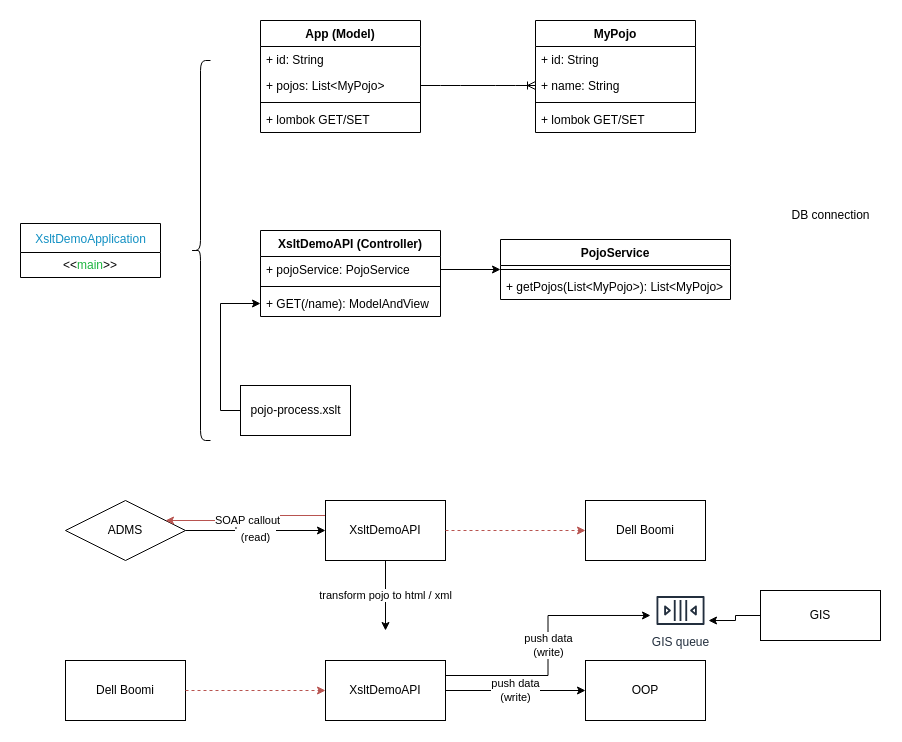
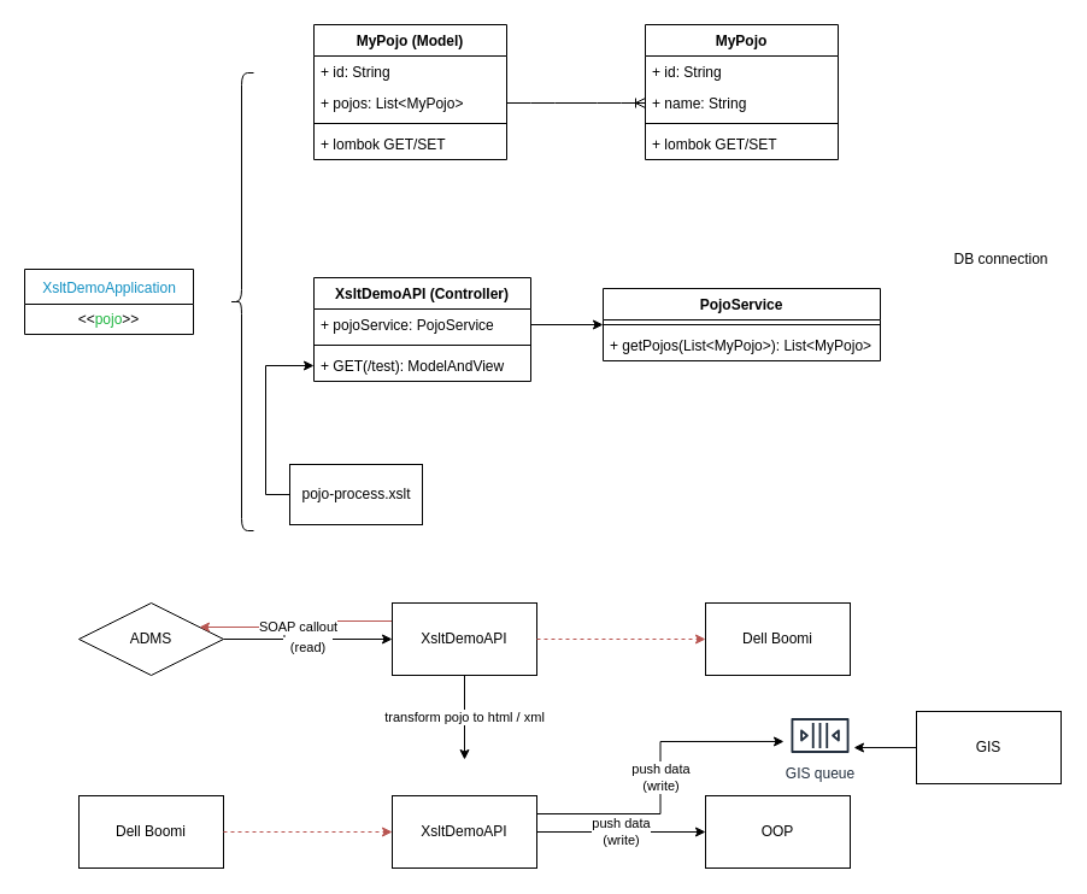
  <mxCell id="0" />
  <mxCell id="1" parent="0" />
  <mxCell id="2" value="&lt;p class=&quot;p1&quot; style=&quot;margin: 0px ; font-weight: 400 ; font-stretch: normal ; line-height: normal ; color: rgb(18 , 144 , 195)&quot;&gt;XsltDemoApplication&lt;/p&gt;" style="swimlane;fontStyle=1;align=center;verticalAlign=middle;childLayout=stackLayout;horizontal=1;startSize=29;horizontalStack=0;resizeParent=1;resizeParentMax=0;resizeLast=0;collapsible=0;marginBottom=0;html=1;" parent="1" vertex="1"><mxGeometry x="20" y="223" width="140" height="54" as="geometry" /></mxCell>
- <mxCell id="3" value="&amp;lt;&amp;lt;&lt;span style=&quot;color: rgb(30 , 181 , 64)&quot;&gt;main&lt;/span&gt;&lt;span&gt;&amp;gt;&amp;gt;&lt;/span&gt;" style="text;html=1;strokeColor=none;fillColor=none;align=center;verticalAlign=middle;spacingLeft=4;spacingRight=4;overflow=hidden;rotatable=0;points=[[0,0.5],[1,0.5]];portConstraint=eastwest;" parent="2" vertex="1"><mxGeometry y="29" width="140" height="25" as="geometry" /></mxCell>
+ <mxCell id="3" value="&amp;lt;&amp;lt;&lt;span style=&quot;color: rgb(30 , 181 , 64)&quot;&gt;pojo&lt;/span&gt;&lt;span&gt;&amp;gt;&amp;gt;&lt;/span&gt;" style="text;html=1;strokeColor=none;fillColor=none;align=center;verticalAlign=middle;spacingLeft=4;spacingRight=4;overflow=hidden;rotatable=0;points=[[0,0.5],[1,0.5]];portConstraint=eastwest;" parent="2" vertex="1"><mxGeometry y="29" width="140" height="25" as="geometry" /></mxCell>
  <mxCell id="4" value="XsltDemoAPI (Controller)" style="swimlane;fontStyle=1;align=center;verticalAlign=top;childLayout=stackLayout;horizontal=1;startSize=26;horizontalStack=0;resizeParent=1;resizeParentMax=0;resizeLast=0;collapsible=1;marginBottom=0;" parent="1" vertex="1"><mxGeometry x="260" y="230" width="180" height="86" as="geometry" /></mxCell>
  <mxCell id="5" value="+ pojoService: PojoService" style="text;strokeColor=none;fillColor=none;align=left;verticalAlign=top;spacingLeft=4;spacingRight=4;overflow=hidden;rotatable=0;points=[[0,0.5],[1,0.5]];portConstraint=eastwest;" parent="4" vertex="1"><mxGeometry y="26" width="180" height="26" as="geometry" /></mxCell>
  <mxCell id="6" value="" style="line;strokeWidth=1;fillColor=none;align=left;verticalAlign=middle;spacingTop=-1;spacingLeft=3;spacingRight=3;rotatable=0;labelPosition=right;points=[];portConstraint=eastwest;" parent="4" vertex="1"><mxGeometry y="52" width="180" height="8" as="geometry" /></mxCell>
- <mxCell id="7" value="+ GET(/name): ModelAndView" style="text;strokeColor=none;fillColor=none;align=left;verticalAlign=top;spacingLeft=4;spacingRight=4;overflow=hidden;rotatable=0;points=[[0,0.5],[1,0.5]];portConstraint=eastwest;" parent="4" vertex="1"><mxGeometry y="60" width="180" height="26" as="geometry" /></mxCell>
+ <mxCell id="7" value="+ GET(/test): ModelAndView" style="text;strokeColor=none;fillColor=none;align=left;verticalAlign=top;spacingLeft=4;spacingRight=4;overflow=hidden;rotatable=0;points=[[0,0.5],[1,0.5]];portConstraint=eastwest;" parent="4" vertex="1"><mxGeometry y="60" width="180" height="26" as="geometry" /></mxCell>
  <mxCell id="8" value="PojoService" style="swimlane;fontStyle=1;align=center;verticalAlign=top;childLayout=stackLayout;horizontal=1;startSize=26;horizontalStack=0;resizeParent=1;resizeParentMax=0;resizeLast=0;collapsible=1;marginBottom=0;" parent="1" vertex="1"><mxGeometry x="500" y="239" width="230" height="60" as="geometry" /></mxCell>
  <mxCell id="9" value="" style="line;strokeWidth=1;fillColor=none;align=left;verticalAlign=middle;spacingTop=-1;spacingLeft=3;spacingRight=3;rotatable=0;labelPosition=right;points=[];portConstraint=eastwest;" parent="8" vertex="1"><mxGeometry y="26" width="230" height="8" as="geometry" /></mxCell>
  <mxCell id="10" value="+ getPojos(List&lt;MyPojo&gt;): List&lt;MyPojo&gt;" style="text;strokeColor=none;fillColor=none;align=left;verticalAlign=top;spacingLeft=4;spacingRight=4;overflow=hidden;rotatable=0;points=[[0,0.5],[1,0.5]];portConstraint=eastwest;" parent="8" vertex="1"><mxGeometry y="34" width="230" height="26" as="geometry" /></mxCell>
  <mxCell id="11" value="MyPojo" style="swimlane;fontStyle=1;align=center;verticalAlign=top;childLayout=stackLayout;horizontal=1;startSize=26;horizontalStack=0;resizeParent=1;resizeParentMax=0;resizeLast=0;collapsible=1;marginBottom=0;" parent="1" vertex="1"><mxGeometry x="535" y="20" width="160" height="112" as="geometry" /></mxCell>
  <mxCell id="12" value="+ id: String" style="text;strokeColor=none;fillColor=none;align=left;verticalAlign=top;spacingLeft=4;spacingRight=4;overflow=hidden;rotatable=0;points=[[0,0.5],[1,0.5]];portConstraint=eastwest;" parent="11" vertex="1"><mxGeometry y="26" width="160" height="26" as="geometry" /></mxCell>
  <mxCell id="13" value="+ name: String" style="text;strokeColor=none;fillColor=none;align=left;verticalAlign=top;spacingLeft=4;spacingRight=4;overflow=hidden;rotatable=0;points=[[0,0.5],[1,0.5]];portConstraint=eastwest;" parent="11" vertex="1"><mxGeometry y="52" width="160" height="26" as="geometry" /></mxCell>
  <mxCell id="14" value="" style="line;strokeWidth=1;fillColor=none;align=left;verticalAlign=middle;spacingTop=-1;spacingLeft=3;spacingRight=3;rotatable=0;labelPosition=right;points=[];portConstraint=eastwest;" parent="11" vertex="1"><mxGeometry y="78" width="160" height="8" as="geometry" /></mxCell>
  <mxCell id="15" value="+ lombok GET/SET" style="text;strokeColor=none;fillColor=none;align=left;verticalAlign=top;spacingLeft=4;spacingRight=4;overflow=hidden;rotatable=0;points=[[0,0.5],[1,0.5]];portConstraint=eastwest;" parent="11" vertex="1"><mxGeometry y="86" width="160" height="26" as="geometry" /></mxCell>
- <mxCell id="16" value="App (Model)" style="swimlane;fontStyle=1;align=center;verticalAlign=top;childLayout=stackLayout;horizontal=1;startSize=26;horizontalStack=0;resizeParent=1;resizeParentMax=0;resizeLast=0;collapsible=1;marginBottom=0;" parent="1" vertex="1"><mxGeometry x="260" y="20" width="160" height="112" as="geometry"><mxRectangle x="460" y="40" width="100" height="26" as="alternateBounds" /></mxGeometry></mxCell>
+ <mxCell id="16" value="MyPojo (Model)" style="swimlane;fontStyle=1;align=center;verticalAlign=top;childLayout=stackLayout;horizontal=1;startSize=26;horizontalStack=0;resizeParent=1;resizeParentMax=0;resizeLast=0;collapsible=1;marginBottom=0;" parent="1" vertex="1"><mxGeometry x="260" y="20" width="160" height="112" as="geometry"><mxRectangle x="460" y="40" width="100" height="26" as="alternateBounds" /></mxGeometry></mxCell>
  <mxCell id="17" value="+ id: String" style="text;strokeColor=none;fillColor=none;align=left;verticalAlign=top;spacingLeft=4;spacingRight=4;overflow=hidden;rotatable=0;points=[[0,0.5],[1,0.5]];portConstraint=eastwest;" parent="16" vertex="1"><mxGeometry y="26" width="160" height="26" as="geometry" /></mxCell>
  <mxCell id="18" value="+ pojos: List&lt;MyPojo&gt;" style="text;strokeColor=none;fillColor=none;align=left;verticalAlign=top;spacingLeft=4;spacingRight=4;overflow=hidden;rotatable=0;points=[[0,0.5],[1,0.5]];portConstraint=eastwest;" parent="16" vertex="1"><mxGeometry y="52" width="160" height="26" as="geometry" /></mxCell>
  <mxCell id="19" value="" style="line;strokeWidth=1;fillColor=none;align=left;verticalAlign=middle;spacingTop=-1;spacingLeft=3;spacingRight=3;rotatable=0;labelPosition=right;points=[];portConstraint=eastwest;" parent="16" vertex="1"><mxGeometry y="78" width="160" height="8" as="geometry" /></mxCell>
  <mxCell id="20" value="+ lombok GET/SET" style="text;strokeColor=none;fillColor=none;align=left;verticalAlign=top;spacingLeft=4;spacingRight=4;overflow=hidden;rotatable=0;points=[[0,0.5],[1,0.5]];portConstraint=eastwest;" parent="16" vertex="1"><mxGeometry y="86" width="160" height="26" as="geometry" /></mxCell>
  <mxCell id="21" value="" style="edgeStyle=entityRelationEdgeStyle;fontSize=12;html=1;endArrow=ERoneToMany;entryX=0;entryY=0.5;entryDx=0;entryDy=0;exitX=1;exitY=0.5;exitDx=0;exitDy=0;" parent="1" source="18" target="13" edge="1"><mxGeometry width="100" height="100" relative="1" as="geometry"><mxPoint x="290" y="400" as="sourcePoint" /><mxPoint x="390" y="300" as="targetPoint" /></mxGeometry></mxCell>
  <mxCell id="22" value="" style="shape=curlyBracket;whiteSpace=wrap;html=1;rounded=1;" parent="1" vertex="1"><mxGeometry x="190" y="60" width="20" height="380" as="geometry" /></mxCell>
  <mxCell id="23" style="edgeStyle=orthogonalEdgeStyle;rounded=0;orthogonalLoop=1;jettySize=auto;html=1;entryX=0;entryY=0.5;entryDx=0;entryDy=0;exitX=0;exitY=0.5;exitDx=0;exitDy=0;" parent="1" source="24" target="7" edge="1"><mxGeometry relative="1" as="geometry" /></mxCell>
  <mxCell id="24" value="pojo-process.xslt" style="html=1;" parent="1" vertex="1"><mxGeometry x="240" y="385" width="110" height="50" as="geometry" /></mxCell>
  <mxCell id="25" style="edgeStyle=orthogonalEdgeStyle;rounded=0;orthogonalLoop=1;jettySize=auto;html=1;entryX=0;entryY=0.5;entryDx=0;entryDy=0;" parent="1" source="5" target="8" edge="1"><mxGeometry relative="1" as="geometry" /></mxCell>
  <mxCell id="26" value="pull data&lt;br&gt;(read)" style="edgeStyle=orthogonalEdgeStyle;rounded=0;orthogonalLoop=1;jettySize=auto;html=1;" parent="1" source="27" target="29" edge="1"><mxGeometry relative="1" as="geometry" /></mxCell>
  <mxCell id="27" value="ADMS" style="rhombus;whiteSpace=wrap;html=1;" parent="1" vertex="1"><mxGeometry x="65" y="500" width="120" height="60" as="geometry" /></mxCell>
  <mxCell id="28" value="SOAP callout" style="edgeStyle=orthogonalEdgeStyle;rounded=0;orthogonalLoop=1;jettySize=auto;html=1;exitX=0;exitY=0.25;exitDx=0;exitDy=0;entryX=1;entryY=0.25;entryDx=0;entryDy=0;fillColor=#f8cecc;strokeColor=#b85450;" parent="1" source="29" target="27" edge="1"><mxGeometry relative="1" as="geometry" /></mxCell>
  <mxCell id="29" value="XsltDemoAPI" style="rounded=0;whiteSpace=wrap;html=1;" parent="1" vertex="1"><mxGeometry x="325" y="500" width="120" height="60" as="geometry" /></mxCell>
  <mxCell id="30" value="Dell Boomi" style="rounded=0;whiteSpace=wrap;html=1;" parent="1" vertex="1"><mxGeometry x="585" y="500" width="120" height="60" as="geometry" /></mxCell>
  <mxCell id="31" style="edgeStyle=orthogonalEdgeStyle;rounded=0;orthogonalLoop=1;jettySize=auto;html=1;exitX=1;exitY=0.5;exitDx=0;exitDy=0;dashed=1;fillColor=#f8cecc;strokeColor=#b85450;" parent="1" source="29" target="30" edge="1"><mxGeometry relative="1" as="geometry"><mxPoint x="485" y="530" as="sourcePoint" /><mxPoint x="335" y="540" as="targetPoint" /></mxGeometry></mxCell>
  <mxCell id="32" value="DB connection" style="text;html=1;align=center;verticalAlign=middle;resizable=0;points=[];autosize=1;strokeColor=none;" parent="1" vertex="1"><mxGeometry x="785" y="205" width="90" height="20" as="geometry" /></mxCell>
  <mxCell id="33" value="transform pojo to html / xml" style="endArrow=classic;html=1;exitX=0.5;exitY=1;exitDx=0;exitDy=0;" parent="1" source="29" edge="1"><mxGeometry width="50" height="50" relative="1" as="geometry"><mxPoint x="435" y="340" as="sourcePoint" /><mxPoint x="385" y="630" as="targetPoint" /></mxGeometry></mxCell>
  <mxCell id="34" value="Dell Boomi" style="rounded=0;whiteSpace=wrap;html=1;" parent="1" vertex="1"><mxGeometry x="65" y="660" width="120" height="60" as="geometry" /></mxCell>
  <mxCell id="35" value="XsltDemoAPI" style="rounded=0;whiteSpace=wrap;html=1;" parent="1" vertex="1"><mxGeometry x="325" y="660" width="120" height="60" as="geometry" /></mxCell>
  <mxCell id="36" value="" style="edgeStyle=orthogonalEdgeStyle;rounded=0;orthogonalLoop=1;jettySize=auto;html=1;exitX=1;exitY=0.5;exitDx=0;exitDy=0;entryX=0;entryY=0.5;entryDx=0;entryDy=0;dashed=1;fillColor=#f8cecc;strokeColor=#b85450;" parent="1" source="34" target="35" edge="1"><mxGeometry relative="1" as="geometry"><mxPoint x="195" y="540" as="sourcePoint" /><mxPoint x="335" y="540" as="targetPoint" /></mxGeometry></mxCell>
  <mxCell id="37" value="push data&lt;br&gt;(write)" style="edgeStyle=orthogonalEdgeStyle;rounded=0;orthogonalLoop=1;jettySize=auto;html=1;exitX=1;exitY=0.5;exitDx=0;exitDy=0;fillColor=#f8cecc;entryX=0;entryY=0.5;entryDx=0;entryDy=0;" parent="1" source="35" edge="1"><mxGeometry relative="1" as="geometry"><mxPoint x="455" y="540" as="sourcePoint" /><mxPoint x="585" y="690" as="targetPoint" /></mxGeometry></mxCell>
  <mxCell id="38" value="OOP" style="rounded=0;whiteSpace=wrap;html=1;" parent="1" vertex="1"><mxGeometry x="585" y="660" width="120" height="60" as="geometry" /></mxCell>
  <mxCell id="39" value="GIS queue" style="outlineConnect=0;fontColor=#232F3E;gradientColor=none;strokeColor=#232F3E;fillColor=#ffffff;dashed=0;verticalLabelPosition=bottom;verticalAlign=top;align=center;html=1;fontSize=12;fontStyle=0;aspect=fixed;shape=mxgraph.aws4.resourceIcon;resIcon=mxgraph.aws4.queue;spacingBottom=0;spacing=-10;" parent="1" vertex="1"><mxGeometry x="650" y="580" width="60" height="60" as="geometry" /></mxCell>
  <mxCell id="40" value="push data&lt;br&gt;(write)" style="edgeStyle=orthogonalEdgeStyle;rounded=0;orthogonalLoop=1;jettySize=auto;html=1;fillColor=#f8cecc;entryX=0;entryY=0.583;entryDx=0;entryDy=0;entryPerimeter=0;exitX=1;exitY=0.25;exitDx=0;exitDy=0;" parent="1" source="35" target="39" edge="1"><mxGeometry relative="1" as="geometry"><mxPoint x="450" y="690" as="sourcePoint" /><mxPoint x="595" y="700" as="targetPoint" /></mxGeometry></mxCell>
  <mxCell id="41" style="edgeStyle=orthogonalEdgeStyle;rounded=0;orthogonalLoop=1;jettySize=auto;html=1;entryX=0.967;entryY=0.667;entryDx=0;entryDy=0;entryPerimeter=0;" parent="1" source="42" target="39" edge="1"><mxGeometry relative="1" as="geometry" /></mxCell>
- <mxCell id="42" value="GIS" style="rounded=0;whiteSpace=wrap;html=1;" parent="1" vertex="1"><mxGeometry x="760" y="590" width="120" height="50" as="geometry" /></mxCell>
+ <mxCell id="42" value="GIS" style="rounded=0;whiteSpace=wrap;html=1;" parent="1" vertex="1"><mxGeometry x="760" y="590" width="120" height="60" as="geometry" /></mxCell>
